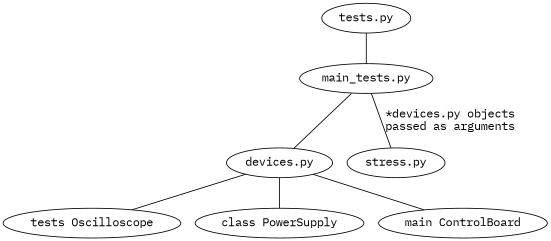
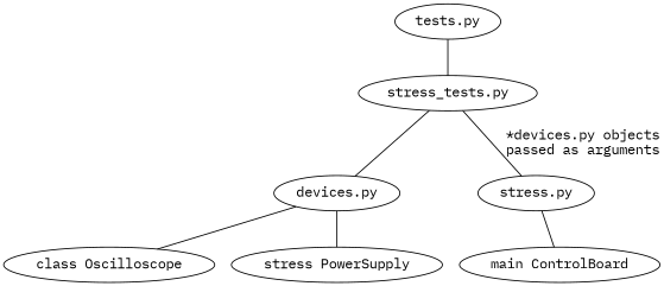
  graph {
    fontname="IBM Plex Mono"
    node [fontname="IBM Plex Mono"]
    edge [fontname="IBM Plex Mono"]
    n1 [label="tests.py"]
-   "stress_tests.py" [label="main_tests.py"]
+   "stress_tests.py"
    "devices.py"
    n4 [label="stress.py"]
-   "class Oscilloscope" [label="tests Oscilloscope"]
-   "class PowerSupply"
+   "class Oscilloscope"
+   "class PowerSupply" [label="stress PowerSupply"]
    n7 [label="main ControlBoard"]
    n1 -- "stress_tests.py"
    "stress_tests.py" -- "devices.py"
    "stress_tests.py" -- n4 [label="*devices.py objects\npassed as arguments"]
    "devices.py" -- "class Oscilloscope"
    "devices.py" -- "class PowerSupply"
-   "devices.py" -- n7
+   n4 -- n7
  }
